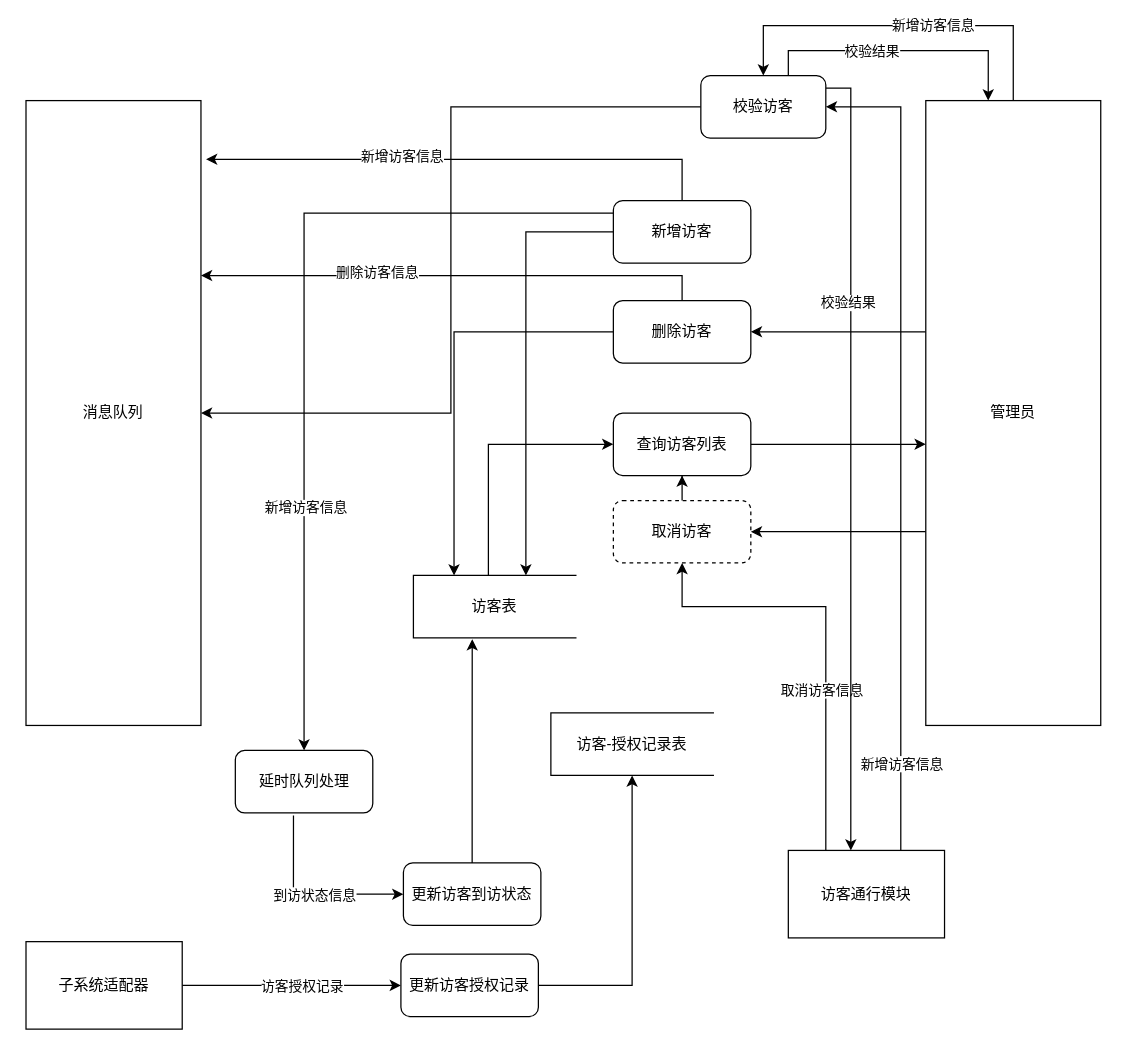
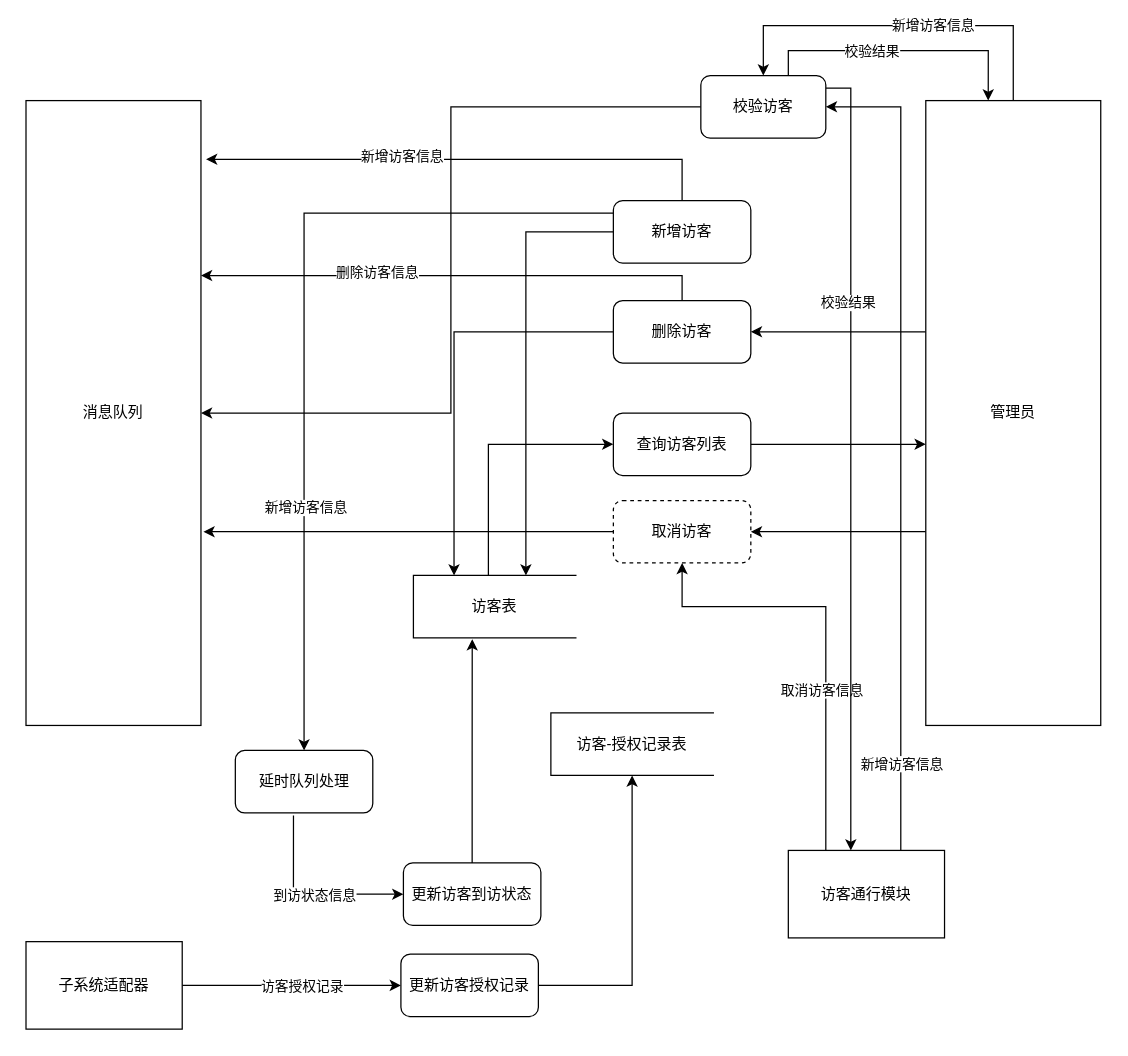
  <mxCell id="0" />
  <mxCell id="1" parent="0" />
  <mxCell id="2" style="edgeStyle=orthogonalEdgeStyle;rounded=0;orthogonalLoop=1;jettySize=auto;html=1;entryX=0;entryY=0.5;entryDx=0;entryDy=0;" parent="1" source="3" target="17" edge="1"><mxGeometry relative="1" as="geometry"><Array as="points"><mxPoint x="390" y="355" /></Array></mxGeometry></mxCell>
  <mxCell id="3" value="访客表" style="shape=partialRectangle;whiteSpace=wrap;html=1;bottom=1;right=1;left=1;top=0;fillColor=none;routingCenterX=-0.5;direction=south;" parent="1" vertex="1"><mxGeometry x="330" y="460" width="130" height="50" as="geometry" /></mxCell>
  <mxCell id="4" value="消息队列" style="rounded=0;whiteSpace=wrap;html=1;" parent="1" vertex="1"><mxGeometry x="20" y="80" width="140" height="500" as="geometry" /></mxCell>
  <mxCell id="5" style="edgeStyle=orthogonalEdgeStyle;rounded=0;orthogonalLoop=1;jettySize=auto;html=1;entryX=1;entryY=0.5;entryDx=0;entryDy=0;" parent="1" source="9" target="11" edge="1"><mxGeometry relative="1" as="geometry"><Array as="points"><mxPoint x="710" y="265" /><mxPoint x="710" y="265" /></Array></mxGeometry></mxCell>
  <mxCell id="6" style="edgeStyle=orthogonalEdgeStyle;rounded=0;orthogonalLoop=1;jettySize=auto;html=1;entryX=0.5;entryY=0;entryDx=0;entryDy=0;" parent="1" source="9" target="35" edge="1"><mxGeometry relative="1" as="geometry"><Array as="points"><mxPoint x="810" y="20" /><mxPoint x="610" y="20" /></Array></mxGeometry></mxCell>
  <mxCell id="7" value="新增访客信息" style="edgeLabel;html=1;align=center;verticalAlign=middle;resizable=0;points=[];" parent="6" vertex="1" connectable="0"><mxGeometry x="-0.168" y="-1" relative="1" as="geometry"><mxPoint as="offset" /></mxGeometry></mxCell>
  <mxCell id="8" style="edgeStyle=orthogonalEdgeStyle;rounded=0;orthogonalLoop=1;jettySize=auto;html=1;entryX=1;entryY=0.5;entryDx=0;entryDy=0;" parent="1" source="9" target="22" edge="1"><mxGeometry relative="1" as="geometry"><Array as="points"><mxPoint x="710" y="425" /><mxPoint x="710" y="425" /></Array></mxGeometry></mxCell>
  <mxCell id="9" value="管理员" style="rounded=0;whiteSpace=wrap;html=1;" parent="1" vertex="1"><mxGeometry x="740" y="80" width="140" height="500" as="geometry" /></mxCell>
  <mxCell id="10" style="edgeStyle=orthogonalEdgeStyle;rounded=0;orthogonalLoop=1;jettySize=auto;html=1;entryX=0;entryY=0.75;entryDx=0;entryDy=0;" parent="1" source="11" target="3" edge="1"><mxGeometry relative="1" as="geometry" /></mxCell>
  <mxCell id="11" value="删除访客" style="rounded=1;whiteSpace=wrap;html=1;" parent="1" vertex="1"><mxGeometry x="490" y="240" width="110" height="50" as="geometry" /></mxCell>
  <mxCell id="12" style="edgeStyle=orthogonalEdgeStyle;rounded=0;orthogonalLoop=1;jettySize=auto;html=1;" parent="1" source="15" target="3" edge="1"><mxGeometry relative="1" as="geometry"><Array as="points"><mxPoint x="420" y="185" /></Array></mxGeometry></mxCell>
  <mxCell id="13" style="edgeStyle=orthogonalEdgeStyle;rounded=0;orthogonalLoop=1;jettySize=auto;html=1;entryX=0.5;entryY=0;entryDx=0;entryDy=0;" edge="1" parent="1" source="15" target="45"><mxGeometry relative="1" as="geometry"><mxPoint x="243" y="500" as="targetPoint" /><Array as="points"><mxPoint x="243" y="170" /></Array></mxGeometry></mxCell>
  <mxCell id="14" value="新增访客信息" style="edgeLabel;html=1;align=center;verticalAlign=middle;resizable=0;points=[];" vertex="1" connectable="0" parent="13"><mxGeometry x="0.425" y="1" relative="1" as="geometry"><mxPoint as="offset" /></mxGeometry></mxCell>
  <mxCell id="15" value="新增访客" style="rounded=1;whiteSpace=wrap;html=1;" parent="1" vertex="1"><mxGeometry x="490" y="160" width="110" height="50" as="geometry" /></mxCell>
  <mxCell id="16" style="edgeStyle=orthogonalEdgeStyle;rounded=0;orthogonalLoop=1;jettySize=auto;html=1;" parent="1" source="17" target="9" edge="1"><mxGeometry relative="1" as="geometry"><Array as="points"><mxPoint x="710" y="355" /><mxPoint x="710" y="355" /></Array></mxGeometry></mxCell>
  <mxCell id="17" value="查询访客列表" style="rounded=1;whiteSpace=wrap;html=1;" parent="1" vertex="1"><mxGeometry x="490" y="330" width="110" height="50" as="geometry" /></mxCell>
  <mxCell id="18" style="edgeStyle=orthogonalEdgeStyle;rounded=0;orthogonalLoop=1;jettySize=auto;html=1;entryX=1.029;entryY=0.094;entryDx=0;entryDy=0;entryPerimeter=0;" parent="1" source="15" target="4" edge="1"><mxGeometry relative="1" as="geometry"><Array as="points"><mxPoint x="545" y="127" /></Array></mxGeometry></mxCell>
  <mxCell id="19" value="新增访客信息" style="edgeLabel;html=1;align=center;verticalAlign=middle;resizable=0;points=[];" parent="18" vertex="1" connectable="0"><mxGeometry x="0.387" y="-3" relative="1" as="geometry"><mxPoint x="29" as="offset" /></mxGeometry></mxCell>
  <mxCell id="20" style="edgeStyle=orthogonalEdgeStyle;rounded=0;orthogonalLoop=1;jettySize=auto;html=1;" parent="1" source="11" edge="1"><mxGeometry relative="1" as="geometry"><mxPoint x="160" y="220" as="targetPoint" /><Array as="points"><mxPoint x="545" y="220" /><mxPoint x="160" y="220" /></Array></mxGeometry></mxCell>
  <mxCell id="21" value="删除访客信息" style="edgeLabel;html=1;align=center;verticalAlign=middle;resizable=0;points=[];" parent="20" vertex="1" connectable="0"><mxGeometry x="0.57" y="-3" relative="1" as="geometry"><mxPoint x="53" as="offset" /></mxGeometry></mxCell>
  <mxCell id="22" value="取消访客" style="rounded=1;whiteSpace=wrap;html=1;dashed=1;" parent="1" vertex="1"><mxGeometry x="490" y="400" width="110" height="50" as="geometry" /></mxCell>
- <mxCell id="23" style="edgeStyle=orthogonalEdgeStyle;rounded=0;orthogonalLoop=1;jettySize=auto;html=1;" parent="1" source="22" target="17" edge="1"><mxGeometry relative="1" as="geometry" /></mxCell>
+ <mxCell id="23" style="edgeStyle=orthogonalEdgeStyle;rounded=0;orthogonalLoop=1;jettySize=auto;html=1;entryX=1.014;entryY=0.69;entryDx=0;entryDy=0;entryPerimeter=0;" parent="1" source="22" target="4" edge="1"><mxGeometry relative="1" as="geometry" /></mxCell>
  <mxCell id="24" style="edgeStyle=orthogonalEdgeStyle;rounded=0;orthogonalLoop=1;jettySize=auto;html=1;entryX=0;entryY=0.5;entryDx=0;entryDy=0;" parent="1" source="26" target="38" edge="1"><mxGeometry relative="1" as="geometry" /></mxCell>
  <mxCell id="25" value="访客授权记录" style="edgeLabel;html=1;align=center;verticalAlign=middle;resizable=0;points=[];" parent="24" vertex="1" connectable="0"><mxGeometry x="-0.287" y="-4" relative="1" as="geometry"><mxPoint x="33" y="-4" as="offset" /></mxGeometry></mxCell>
  <mxCell id="26" value="子系统适配器" style="rounded=0;whiteSpace=wrap;html=1;" parent="1" vertex="1"><mxGeometry x="20" y="753" width="125" height="70" as="geometry" /></mxCell>
  <mxCell id="27" style="edgeStyle=orthogonalEdgeStyle;rounded=0;orthogonalLoop=1;jettySize=auto;html=1;entryX=1;entryY=0.5;entryDx=0;entryDy=0;" parent="1" source="31" target="35" edge="1"><mxGeometry relative="1" as="geometry"><Array as="points"><mxPoint x="720" y="85" /></Array></mxGeometry></mxCell>
  <mxCell id="28" value="新增访客信息" style="edgeLabel;html=1;align=center;verticalAlign=middle;resizable=0;points=[];" parent="27" vertex="1" connectable="0"><mxGeometry x="-0.261" relative="1" as="geometry"><mxPoint y="172" as="offset" /></mxGeometry></mxCell>
  <mxCell id="29" style="edgeStyle=orthogonalEdgeStyle;rounded=0;orthogonalLoop=1;jettySize=auto;html=1;" parent="1" source="31" target="22" edge="1"><mxGeometry relative="1" as="geometry"><Array as="points"><mxPoint x="660" y="485" /><mxPoint x="545" y="485" /></Array></mxGeometry></mxCell>
  <mxCell id="30" value="取消访客信息" style="edgeLabel;html=1;align=center;verticalAlign=middle;resizable=0;points=[];" parent="29" vertex="1" connectable="0"><mxGeometry x="-0.252" y="4" relative="1" as="geometry"><mxPoint as="offset" /></mxGeometry></mxCell>
  <mxCell id="31" value="访客通行模块" style="rounded=0;whiteSpace=wrap;html=1;" parent="1" vertex="1"><mxGeometry x="630" y="680" width="125" height="70" as="geometry" /></mxCell>
  <mxCell id="32" style="edgeStyle=orthogonalEdgeStyle;rounded=0;orthogonalLoop=1;jettySize=auto;html=1;" parent="1" source="35" target="4" edge="1"><mxGeometry relative="1" as="geometry" /></mxCell>
  <mxCell id="33" style="edgeStyle=orthogonalEdgeStyle;rounded=0;orthogonalLoop=1;jettySize=auto;html=1;" edge="1" parent="1" source="35" target="31"><mxGeometry relative="1" as="geometry"><Array as="points"><mxPoint x="680" y="70" /></Array></mxGeometry></mxCell>
  <mxCell id="34" value="校验结果" style="edgeLabel;html=1;align=center;verticalAlign=middle;resizable=0;points=[];" vertex="1" connectable="0" parent="33"><mxGeometry x="-0.394" y="-2" relative="1" as="geometry"><mxPoint x="-1" as="offset" /></mxGeometry></mxCell>
  <mxCell id="35" value="校验访客" style="rounded=1;whiteSpace=wrap;html=1;" parent="1" vertex="1"><mxGeometry x="560" y="60" width="100" height="50" as="geometry" /></mxCell>
  <mxCell id="36" value="访客-授权记录表" style="shape=partialRectangle;whiteSpace=wrap;html=1;bottom=1;right=1;left=1;top=0;fillColor=none;routingCenterX=-0.5;direction=south;" parent="1" vertex="1"><mxGeometry x="440" y="570" width="130" height="50" as="geometry" /></mxCell>
  <mxCell id="37" style="edgeStyle=orthogonalEdgeStyle;rounded=0;orthogonalLoop=1;jettySize=auto;html=1;" parent="1" source="38" target="36" edge="1"><mxGeometry relative="1" as="geometry" /></mxCell>
  <mxCell id="38" value="更新访客授权记录" style="rounded=1;whiteSpace=wrap;html=1;" parent="1" vertex="1"><mxGeometry x="320" y="763" width="110" height="50" as="geometry" /></mxCell>
  <mxCell id="39" value="更新访客到访状态" style="rounded=1;whiteSpace=wrap;html=1;" parent="1" vertex="1"><mxGeometry x="322" y="690" width="110" height="50" as="geometry" /></mxCell>
  <mxCell id="40" style="edgeStyle=orthogonalEdgeStyle;rounded=0;orthogonalLoop=1;jettySize=auto;html=1;entryX=1.02;entryY=0.638;entryDx=0;entryDy=0;entryPerimeter=0;" parent="1" source="39" target="3" edge="1"><mxGeometry relative="1" as="geometry" /></mxCell>
  <mxCell id="41" style="edgeStyle=orthogonalEdgeStyle;rounded=0;orthogonalLoop=1;jettySize=auto;html=1;entryX=0.357;entryY=0;entryDx=0;entryDy=0;entryPerimeter=0;" edge="1" parent="1" source="35" target="9"><mxGeometry relative="1" as="geometry"><Array as="points"><mxPoint x="630" y="40" /><mxPoint x="790" y="40" /></Array></mxGeometry></mxCell>
  <mxCell id="42" value="校验结果" style="edgeLabel;html=1;align=center;verticalAlign=middle;resizable=0;points=[];" vertex="1" connectable="0" parent="41"><mxGeometry x="-0.218" relative="1" as="geometry"><mxPoint as="offset" /></mxGeometry></mxCell>
  <mxCell id="43" style="edgeStyle=orthogonalEdgeStyle;rounded=0;orthogonalLoop=1;jettySize=auto;html=1;entryX=0;entryY=0.5;entryDx=0;entryDy=0;exitX=0.423;exitY=1.04;exitDx=0;exitDy=0;exitPerimeter=0;" edge="1" parent="1" source="45" target="39"><mxGeometry relative="1" as="geometry"><Array as="points"><mxPoint x="234" y="715" /></Array></mxGeometry></mxCell>
  <mxCell id="44" value="到访状态信息" style="edgeLabel;html=1;align=center;verticalAlign=middle;resizable=0;points=[];" vertex="1" connectable="0" parent="43"><mxGeometry x="-0.078" y="-3" relative="1" as="geometry"><mxPoint x="10" y="-3" as="offset" /></mxGeometry></mxCell>
  <mxCell id="45" value="延时队列处理" style="rounded=1;whiteSpace=wrap;html=1;" vertex="1" parent="1"><mxGeometry x="187.5" y="600" width="110" height="50" as="geometry" /></mxCell>
